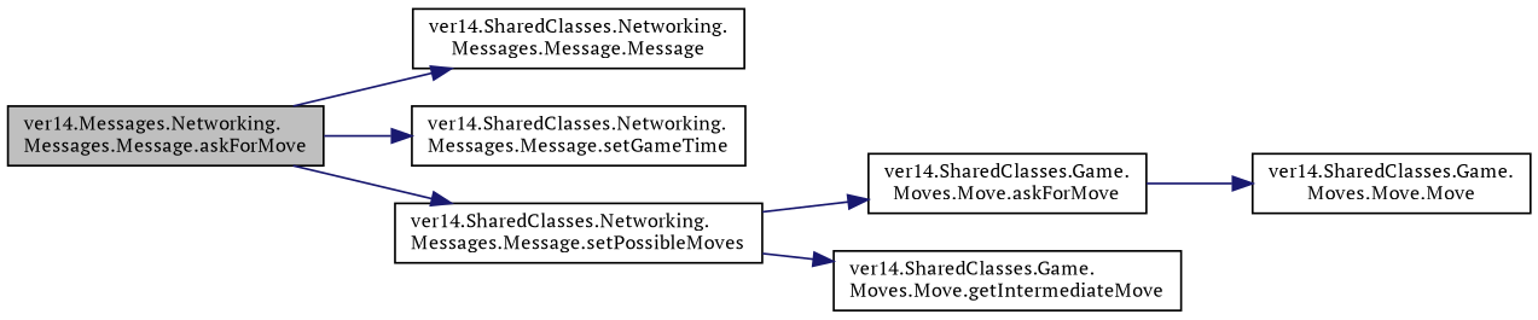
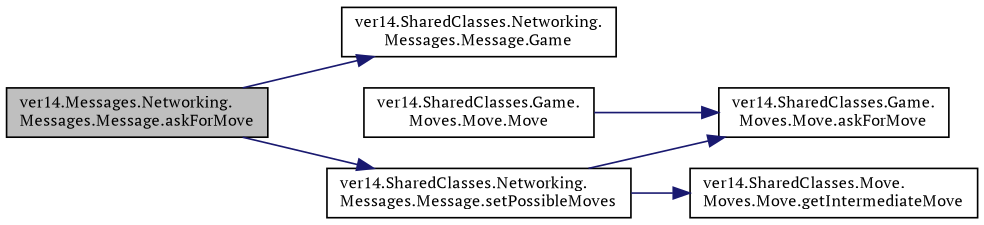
  digraph {
    fontname="PT Serif"
    rankdir=LR
    node [color=black fillcolor=white fontname="PT Serif" fontsize=10 shape=record style=filled]
    edge [color=midnightblue fontname="PT Serif" fontsize=10 labelfontname=Helvetica labelfontsize=10 style=solid]
    n1 [fillcolor=grey75 fontcolor=black height=0.2 label="ver14.Messages.Networking.\lMessages.Message.askForMove" width=0.4]
-   n2 [height=0.2 label="ver14.SharedClasses.Networking.\lMessages.Message.Message" width=0.4]
-   n3 [height=0.2 label="ver14.SharedClasses.Networking.\lMessages.Message.setGameTime" width=0.4]
+   n2 [height=0.2 label="ver14.SharedClasses.Networking.\lMessages.Message.Game" width=0.4]
    n4 [height=0.2 label="ver14.SharedClasses.Networking.\lMessages.Message.setPossibleMoves" width=0.4]
    n5 [height=0.2 label="ver14.SharedClasses.Game.\lMoves.Move.askForMove" width=0.4]
-   n6 [height=0.2 label="ver14.SharedClasses.Game.\lMoves.Move.getIntermediateMove" width=0.4]
+   n6 [height=0.2 label="ver14.SharedClasses.Move.\lMoves.Move.getIntermediateMove" width=0.4]
    n7 [height=0.2 label="ver14.SharedClasses.Game.\lMoves.Move.Move" width=0.4]
    n1 -> n2
-   n1 -> n3
    n1 -> n4
    n4 -> n5
    n4 -> n6
-   n5 -> n7
+   n7 -> n5
  }
